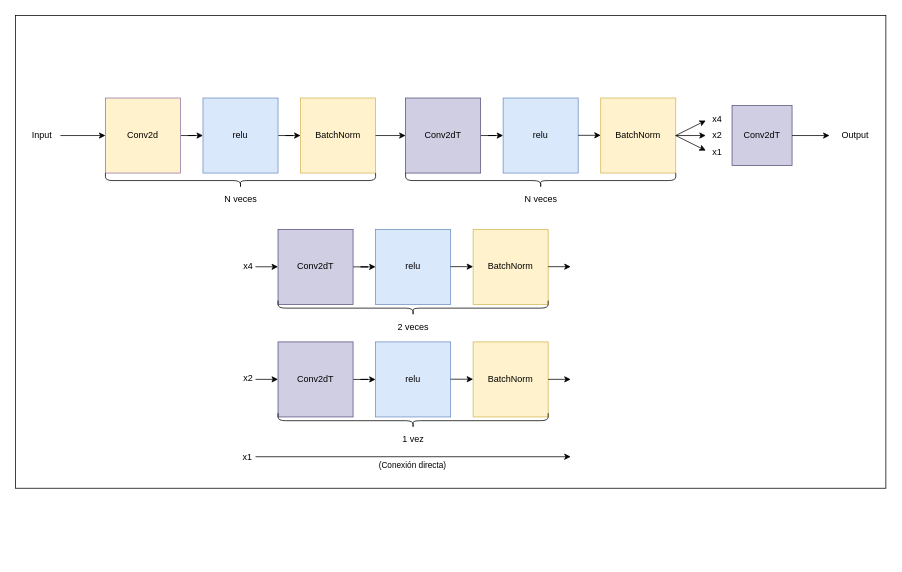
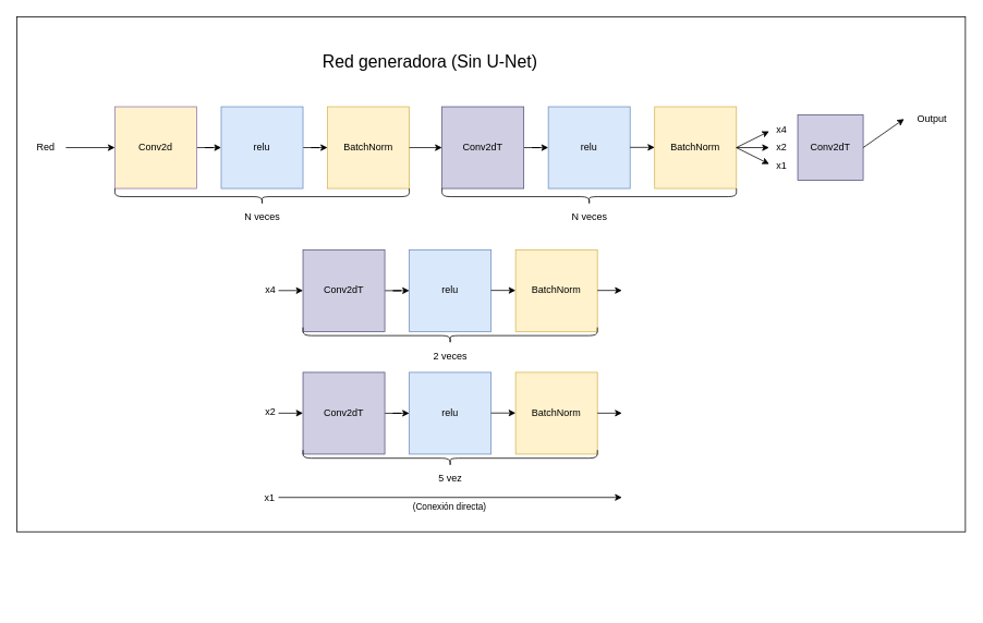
  <mxCell id="0" />
  <mxCell id="1" parent="0" />
  <mxCell id="2" value="" style="rounded=0;whiteSpace=wrap;html=1;" vertex="1" parent="1"><mxGeometry x="20" y="20" width="1160" height="630" as="geometry" /></mxCell>
  <mxCell id="3" value="" style="edgeStyle=orthogonalEdgeStyle;rounded=0;orthogonalLoop=1;jettySize=auto;html=1;" edge="1" parent="1" source="4" target="6"><mxGeometry relative="1" as="geometry" /></mxCell>
  <mxCell id="4" value="Conv2d" style="whiteSpace=wrap;html=1;aspect=fixed;fillColor=#fff2cc;strokeColor=#9673a6;" vertex="1" parent="1"><mxGeometry x="140" y="130" width="100" height="100" as="geometry" /></mxCell>
  <mxCell id="5" value="" style="edgeStyle=orthogonalEdgeStyle;rounded=0;orthogonalLoop=1;jettySize=auto;html=1;" edge="1" parent="1" source="6" target="7"><mxGeometry relative="1" as="geometry" /></mxCell>
  <mxCell id="6" value="relu" style="whiteSpace=wrap;html=1;aspect=fixed;fillColor=#dae8fc;strokeColor=#6c8ebf;" vertex="1" parent="1"><mxGeometry x="270" y="130" width="100" height="100" as="geometry" /></mxCell>
  <mxCell id="7" value="BatchNorm" style="whiteSpace=wrap;html=1;aspect=fixed;fillColor=#fff2cc;strokeColor=#d6b656;" vertex="1" parent="1"><mxGeometry x="400" y="130" width="100" height="100" as="geometry" /></mxCell>
  <mxCell id="8" value="" style="endArrow=classic;html=1;rounded=0;" edge="1" parent="1"><mxGeometry width="50" height="50" relative="1" as="geometry"><mxPoint x="80" y="180" as="sourcePoint" /><mxPoint x="140" y="180" as="targetPoint" /></mxGeometry></mxCell>
- <mxCell id="9" value="Input" style="text;html=1;align=center;verticalAlign=middle;resizable=0;points=[];autosize=1;strokeColor=none;fillColor=none;" vertex="1" parent="1"><mxGeometry x="30" y="165" width="50" height="30" as="geometry" /></mxCell>
+ <mxCell id="9" value="Red" style="text;html=1;align=center;verticalAlign=middle;resizable=0;points=[];autosize=1;strokeColor=none;fillColor=none;" vertex="1" parent="1"><mxGeometry x="30" y="165" width="50" height="30" as="geometry" /></mxCell>
  <mxCell id="10" value="" style="shape=curlyBracket;whiteSpace=wrap;html=1;rounded=1;labelPosition=left;verticalLabelPosition=middle;align=right;verticalAlign=middle;rotation=-90;" vertex="1" parent="1"><mxGeometry x="310" y="60" width="20" height="360" as="geometry" /></mxCell>
  <mxCell id="11" value="N veces" style="text;html=1;align=center;verticalAlign=middle;resizable=0;points=[];autosize=1;strokeColor=none;fillColor=none;" vertex="1" parent="1"><mxGeometry x="285" y="250" width="70" height="30" as="geometry" /></mxCell>
  <mxCell id="12" value="" style="endArrow=classic;html=1;rounded=0;exitX=1;exitY=0.5;exitDx=0;exitDy=0;" edge="1" parent="1" source="7"><mxGeometry width="50" height="50" relative="1" as="geometry"><mxPoint x="550" y="200" as="sourcePoint" /><mxPoint x="540" y="180" as="targetPoint" /></mxGeometry></mxCell>
  <mxCell id="13" value="" style="edgeStyle=orthogonalEdgeStyle;rounded=0;orthogonalLoop=1;jettySize=auto;html=1;" edge="1" parent="1" source="14" target="15"><mxGeometry relative="1" as="geometry" /></mxCell>
  <mxCell id="14" value="Conv2dT" style="whiteSpace=wrap;html=1;aspect=fixed;fillColor=#d0cee2;strokeColor=#56517e;" vertex="1" parent="1"><mxGeometry x="540" y="130" width="100" height="100" as="geometry" /></mxCell>
  <mxCell id="15" value="relu" style="whiteSpace=wrap;html=1;aspect=fixed;fillColor=#dae8fc;strokeColor=#6c8ebf;" vertex="1" parent="1"><mxGeometry x="670" y="130" width="100" height="100" as="geometry" /></mxCell>
  <mxCell id="16" value="BatchNorm" style="whiteSpace=wrap;html=1;aspect=fixed;fillColor=#fff2cc;strokeColor=#d6b656;" vertex="1" parent="1"><mxGeometry x="800" y="130" width="100" height="100" as="geometry" /></mxCell>
  <mxCell id="17" value="" style="edgeStyle=orthogonalEdgeStyle;rounded=0;orthogonalLoop=1;jettySize=auto;html=1;" edge="1" parent="1"><mxGeometry relative="1" as="geometry"><mxPoint x="770" y="179.71" as="sourcePoint" /><mxPoint x="800" y="179.71" as="targetPoint" /></mxGeometry></mxCell>
  <mxCell id="18" value="" style="shape=curlyBracket;whiteSpace=wrap;html=1;rounded=1;labelPosition=left;verticalLabelPosition=middle;align=right;verticalAlign=middle;rotation=-90;" vertex="1" parent="1"><mxGeometry x="710" y="60" width="20" height="360" as="geometry" /></mxCell>
  <mxCell id="19" value="N veces" style="text;html=1;align=center;verticalAlign=middle;resizable=0;points=[];autosize=1;strokeColor=none;fillColor=none;" vertex="1" parent="1"><mxGeometry x="685" y="250" width="70" height="30" as="geometry" /></mxCell>
  <mxCell id="20" value="" style="endArrow=classic;html=1;rounded=0;" edge="1" parent="1"><mxGeometry width="50" height="50" relative="1" as="geometry"><mxPoint x="900" y="180" as="sourcePoint" /><mxPoint x="940" y="160" as="targetPoint" /></mxGeometry></mxCell>
  <mxCell id="21" value="x4" style="text;html=1;align=center;verticalAlign=middle;resizable=0;points=[];autosize=1;strokeColor=none;fillColor=none;" vertex="1" parent="1"><mxGeometry x="935" y="143" width="40" height="30" as="geometry" /></mxCell>
  <mxCell id="22" value="" style="endArrow=classic;html=1;rounded=0;" edge="1" parent="1"><mxGeometry width="50" height="50" relative="1" as="geometry"><mxPoint x="900" y="180" as="sourcePoint" /><mxPoint x="940" y="180" as="targetPoint" /></mxGeometry></mxCell>
  <mxCell id="23" value="x2" style="text;html=1;align=center;verticalAlign=middle;resizable=0;points=[];autosize=1;strokeColor=none;fillColor=none;" vertex="1" parent="1"><mxGeometry x="935" y="165" width="40" height="30" as="geometry" /></mxCell>
  <mxCell id="24" value="" style="endArrow=classic;html=1;rounded=0;" edge="1" parent="1"><mxGeometry width="50" height="50" relative="1" as="geometry"><mxPoint x="900" y="180" as="sourcePoint" /><mxPoint x="940" y="200" as="targetPoint" /></mxGeometry></mxCell>
  <mxCell id="25" value="x1" style="text;html=1;align=center;verticalAlign=middle;resizable=0;points=[];autosize=1;strokeColor=none;fillColor=none;" vertex="1" parent="1"><mxGeometry x="935" y="188" width="40" height="30" as="geometry" /></mxCell>
  <mxCell id="26" value="A" style="text;html=1;align=center;verticalAlign=middle;resizable=0;points=[];autosize=1;strokeColor=none;fillColor=none;" vertex="1" parent="1"><mxGeometry x="380" y="340" width="30" height="30" as="geometry" /></mxCell>
  <mxCell id="27" value="" style="edgeStyle=orthogonalEdgeStyle;rounded=0;orthogonalLoop=1;jettySize=auto;html=1;" edge="1" parent="1" source="28" target="29"><mxGeometry relative="1" as="geometry" /></mxCell>
  <mxCell id="28" value="Conv2dT" style="whiteSpace=wrap;html=1;aspect=fixed;fillColor=#d0cee2;strokeColor=#56517e;" vertex="1" parent="1"><mxGeometry x="370" y="305" width="100" height="100" as="geometry" /></mxCell>
  <mxCell id="29" value="relu" style="whiteSpace=wrap;html=1;aspect=fixed;fillColor=#dae8fc;strokeColor=#6c8ebf;" vertex="1" parent="1"><mxGeometry x="500" y="305" width="100" height="100" as="geometry" /></mxCell>
  <mxCell id="30" value="BatchNorm" style="whiteSpace=wrap;html=1;aspect=fixed;fillColor=#fff2cc;strokeColor=#d6b656;" vertex="1" parent="1"><mxGeometry x="630" y="305" width="100" height="100" as="geometry" /></mxCell>
  <mxCell id="31" value="" style="edgeStyle=orthogonalEdgeStyle;rounded=0;orthogonalLoop=1;jettySize=auto;html=1;" edge="1" parent="1"><mxGeometry relative="1" as="geometry"><mxPoint x="600" y="354.71" as="sourcePoint" /><mxPoint x="630" y="354.71" as="targetPoint" /></mxGeometry></mxCell>
  <mxCell id="32" value="" style="edgeStyle=orthogonalEdgeStyle;rounded=0;orthogonalLoop=1;jettySize=auto;html=1;" edge="1" parent="1"><mxGeometry relative="1" as="geometry"><mxPoint x="340" y="354.89" as="sourcePoint" /><mxPoint x="370" y="354.89" as="targetPoint" /></mxGeometry></mxCell>
  <mxCell id="33" value="" style="shape=curlyBracket;whiteSpace=wrap;html=1;rounded=1;labelPosition=left;verticalLabelPosition=middle;align=right;verticalAlign=middle;rotation=-90;" vertex="1" parent="1"><mxGeometry x="540" y="230" width="20" height="360" as="geometry" /></mxCell>
  <mxCell id="34" value="2 veces" style="text;html=1;align=center;verticalAlign=middle;resizable=0;points=[];autosize=1;strokeColor=none;fillColor=none;" vertex="1" parent="1"><mxGeometry x="520" y="420" width="60" height="30" as="geometry" /></mxCell>
  <mxCell id="35" value="x2" style="text;html=1;align=center;verticalAlign=middle;resizable=0;points=[];autosize=1;strokeColor=none;fillColor=none;" vertex="1" parent="1"><mxGeometry x="310" y="489" width="40" height="30" as="geometry" /></mxCell>
  <mxCell id="36" value="" style="edgeStyle=orthogonalEdgeStyle;rounded=0;orthogonalLoop=1;jettySize=auto;html=1;" edge="1" parent="1" source="37" target="38"><mxGeometry relative="1" as="geometry" /></mxCell>
  <mxCell id="37" value="Conv2dT" style="whiteSpace=wrap;html=1;aspect=fixed;fillColor=#d0cee2;strokeColor=#56517e;" vertex="1" parent="1"><mxGeometry x="370" y="455" width="100" height="100" as="geometry" /></mxCell>
  <mxCell id="38" value="relu" style="whiteSpace=wrap;html=1;aspect=fixed;fillColor=#dae8fc;strokeColor=#6c8ebf;" vertex="1" parent="1"><mxGeometry x="500" y="455" width="100" height="100" as="geometry" /></mxCell>
  <mxCell id="39" value="BatchNorm" style="whiteSpace=wrap;html=1;aspect=fixed;fillColor=#fff2cc;strokeColor=#d6b656;" vertex="1" parent="1"><mxGeometry x="630" y="455" width="100" height="100" as="geometry" /></mxCell>
  <mxCell id="40" value="" style="edgeStyle=orthogonalEdgeStyle;rounded=0;orthogonalLoop=1;jettySize=auto;html=1;" edge="1" parent="1"><mxGeometry relative="1" as="geometry"><mxPoint x="600" y="504.71" as="sourcePoint" /><mxPoint x="630" y="504.71" as="targetPoint" /></mxGeometry></mxCell>
  <mxCell id="41" value="" style="edgeStyle=orthogonalEdgeStyle;rounded=0;orthogonalLoop=1;jettySize=auto;html=1;" edge="1" parent="1"><mxGeometry relative="1" as="geometry"><mxPoint x="340" y="504.89" as="sourcePoint" /><mxPoint x="370" y="504.89" as="targetPoint" /></mxGeometry></mxCell>
  <mxCell id="42" value="" style="shape=curlyBracket;whiteSpace=wrap;html=1;rounded=1;labelPosition=left;verticalLabelPosition=middle;align=right;verticalAlign=middle;rotation=-90;" vertex="1" parent="1"><mxGeometry x="540" y="380" width="20" height="360" as="geometry" /></mxCell>
- <mxCell id="43" value="1 vez" style="text;html=1;align=center;verticalAlign=middle;resizable=0;points=[];autosize=1;strokeColor=none;fillColor=none;" vertex="1" parent="1"><mxGeometry x="525" y="570" width="50" height="30" as="geometry" /></mxCell>
+ <mxCell id="43" value="5 vez" style="text;html=1;align=center;verticalAlign=middle;resizable=0;points=[];autosize=1;strokeColor=none;fillColor=none;" vertex="1" parent="1"><mxGeometry x="525" y="570" width="50" height="30" as="geometry" /></mxCell>
  <mxCell id="44" value="" style="endArrow=classic;html=1;rounded=0;" edge="1" parent="1"><mxGeometry width="50" height="50" relative="1" as="geometry"><mxPoint x="730" y="504.88" as="sourcePoint" /><mxPoint x="760" y="504.88" as="targetPoint" /></mxGeometry></mxCell>
  <mxCell id="45" value="x4" style="text;html=1;align=center;verticalAlign=middle;resizable=0;points=[];autosize=1;strokeColor=none;fillColor=none;" vertex="1" parent="1"><mxGeometry x="310" y="340" width="40" height="30" as="geometry" /></mxCell>
  <mxCell id="46" value="Conv2dT" style="whiteSpace=wrap;html=1;aspect=fixed;fillColor=#d0cee2;strokeColor=#56517e;" vertex="1" parent="1"><mxGeometry x="975" y="140" width="80" height="80" as="geometry" /></mxCell>
  <mxCell id="47" value="" style="endArrow=classic;html=1;rounded=0;exitX=1;exitY=0.5;exitDx=0;exitDy=0;entryX=-0.067;entryY=0.5;entryDx=0;entryDy=0;entryPerimeter=0;" edge="1" parent="1" source="46" target="48"><mxGeometry width="50" height="50" relative="1" as="geometry"><mxPoint x="820" y="420" as="sourcePoint" /><mxPoint x="820" y="420" as="targetPoint" /></mxGeometry></mxCell>
- <mxCell id="48" value="Output" style="text;html=1;align=center;verticalAlign=middle;resizable=0;points=[];autosize=1;strokeColor=none;fillColor=none;" vertex="1" parent="1"><mxGeometry x="1109" y="165" width="60" height="30" as="geometry" /></mxCell>
+ <mxCell id="48" value="Output" style="text;html=1;align=center;verticalAlign=middle;resizable=0;points=[];autosize=1;strokeColor=none;fillColor=none;" vertex="1" parent="1"><mxGeometry x="1109" y="130" width="60" height="30" as="geometry" /></mxCell>
  <mxCell id="49" value="" style="endArrow=classic;html=1;rounded=0;" edge="1" parent="1"><mxGeometry width="50" height="50" relative="1" as="geometry"><mxPoint x="730" y="354.76" as="sourcePoint" /><mxPoint x="760" y="354.76" as="targetPoint" /></mxGeometry></mxCell>
  <mxCell id="50" value="x1" style="text;html=1;align=center;verticalAlign=middle;resizable=0;points=[];autosize=1;strokeColor=none;fillColor=none;" vertex="1" parent="1"><mxGeometry x="309" y="594" width="40" height="30" as="geometry" /></mxCell>
  <mxCell id="51" value="" style="edgeStyle=orthogonalEdgeStyle;rounded=0;orthogonalLoop=1;jettySize=auto;html=1;" edge="1" parent="1"><mxGeometry relative="1" as="geometry"><mxPoint x="340" y="608" as="sourcePoint" /><mxPoint x="760" y="608" as="targetPoint" /></mxGeometry></mxCell>
  <mxCell id="52" value="(Conexión directa)" style="edgeLabel;html=1;align=center;verticalAlign=middle;resizable=0;points=[];" vertex="1" connectable="0" parent="51"><mxGeometry x="-0.066" y="1" relative="1" as="geometry"><mxPoint x="12" y="12" as="offset" /></mxGeometry></mxCell>
+ <mxCell id="53" value="&lt;font style=&quot;font-size: 21px;&quot;&gt;Red generadora (Sin U-Net)&lt;/font&gt;" style="text;html=1;align=center;verticalAlign=middle;resizable=0;points=[];autosize=1;strokeColor=none;fillColor=none;" vertex="1" parent="1"><mxGeometry x="380" y="55" width="290" height="40" as="geometry" /></mxCell>
